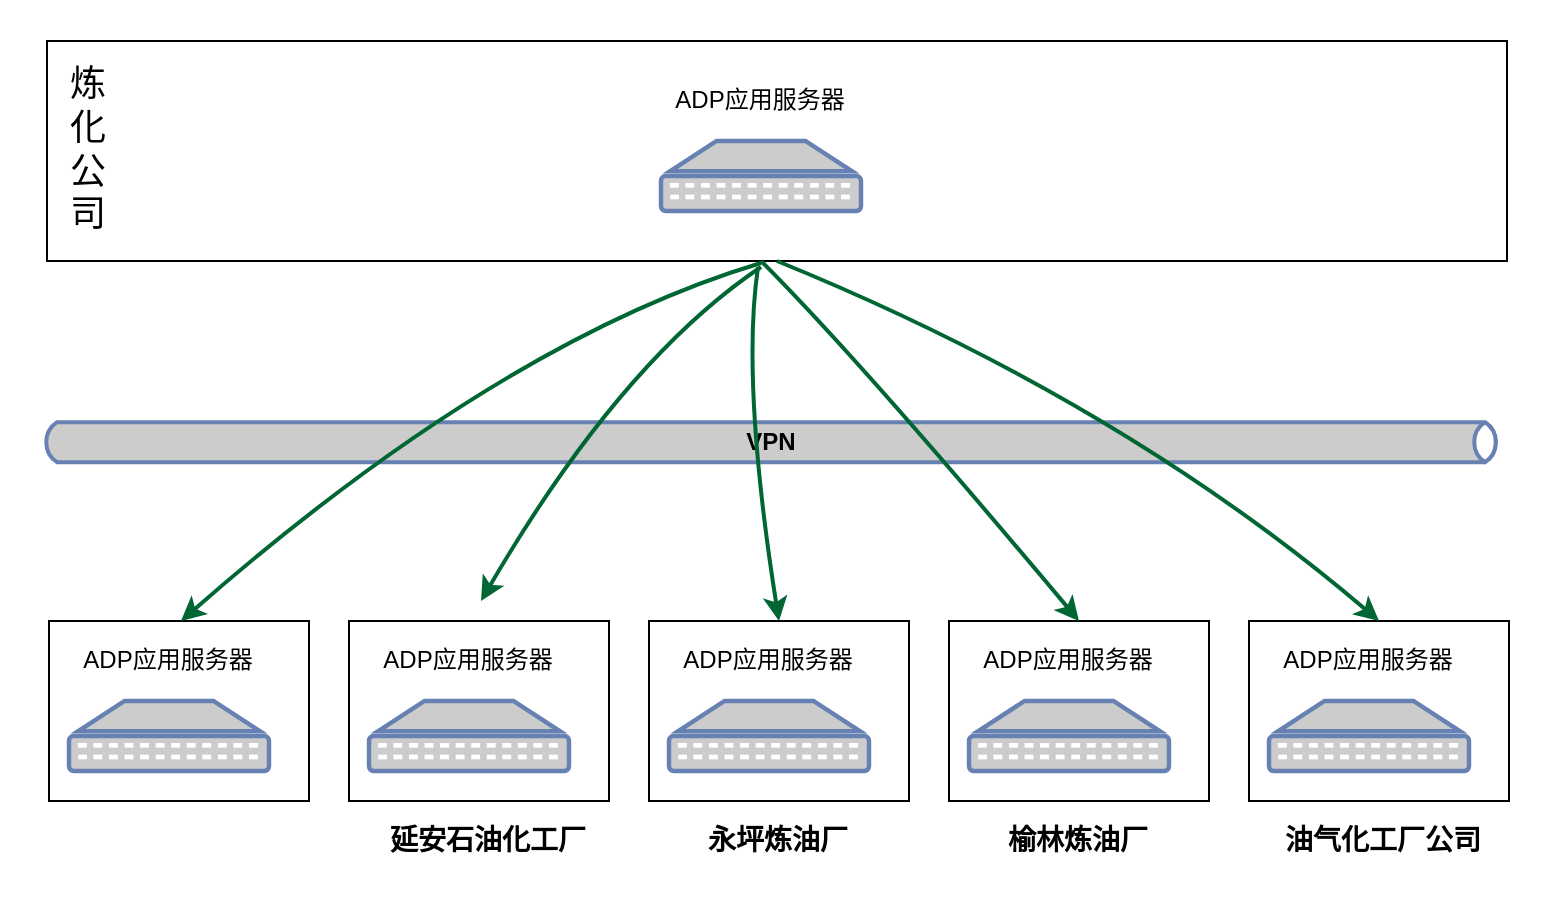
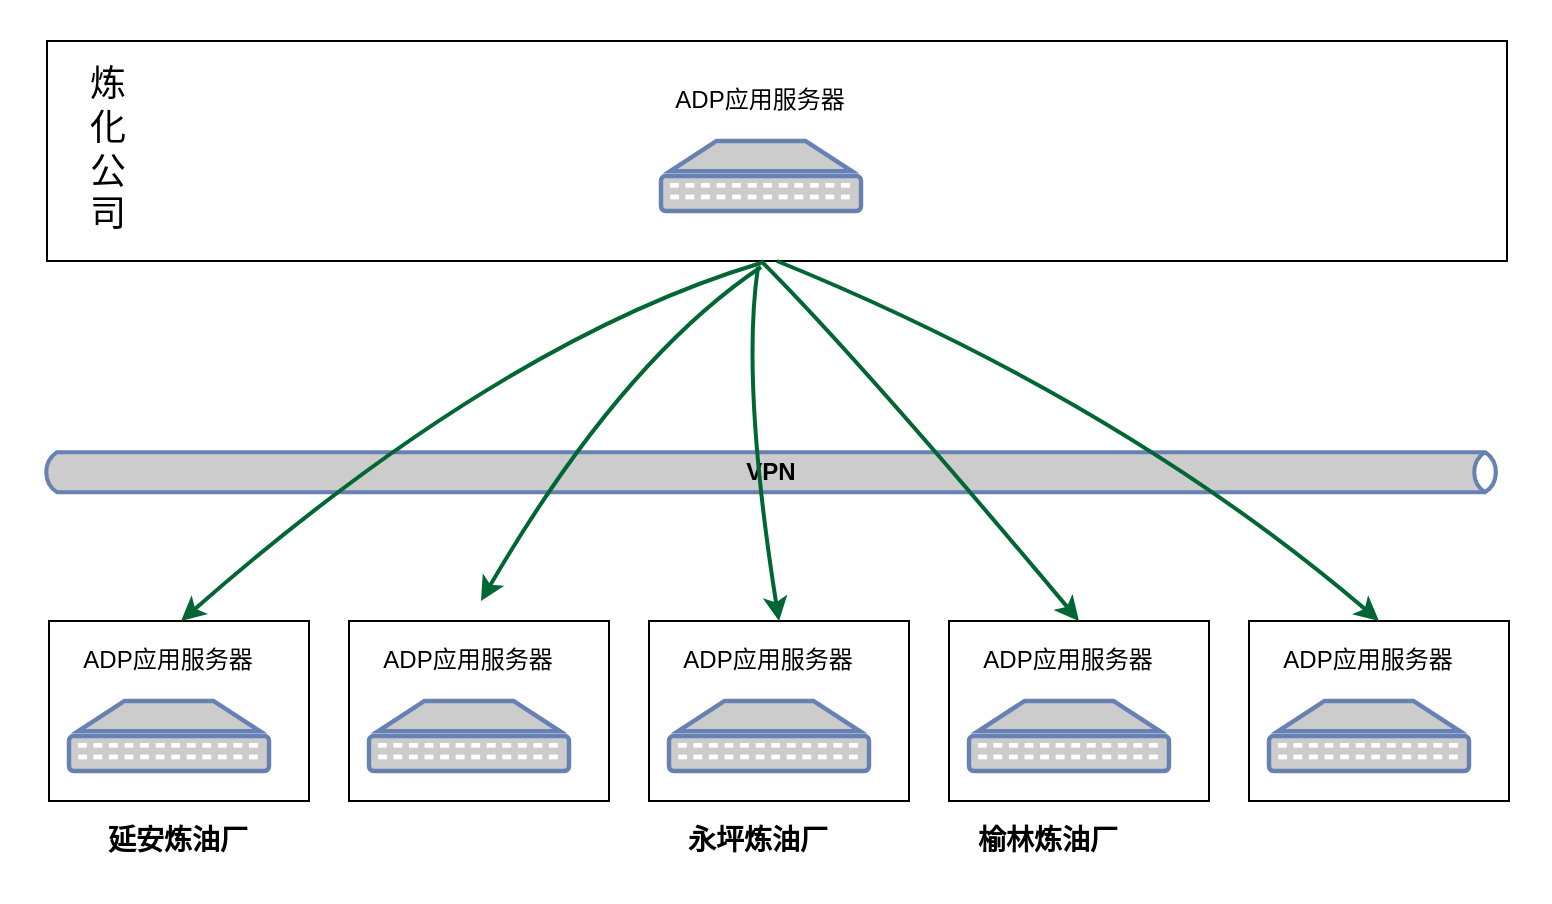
  <mxCell id="0" />
  <mxCell id="1" parent="0" />
  <mxCell id="2" value="" style="rounded=0;whiteSpace=wrap;html=1;fillColor=none;" vertex="1" parent="1"><mxGeometry x="24" y="310" width="130" height="90" as="geometry" /></mxCell>
  <mxCell id="3" value="" style="rounded=0;whiteSpace=wrap;html=1;fillColor=none;" vertex="1" parent="1"><mxGeometry x="23" y="20" width="730" height="110" as="geometry" /></mxCell>
  <mxCell id="4" value="" style="fontColor=#0066CC;verticalAlign=top;verticalLabelPosition=bottom;labelPosition=center;align=center;html=1;outlineConnect=0;fillColor=#CCCCCC;strokeColor=#6881B3;gradientColor=none;gradientDirection=north;strokeWidth=2;shape=mxgraph.networks.patch_panel;" vertex="1" parent="1"><mxGeometry x="330" y="70" width="100" height="35" as="geometry" /></mxCell>
  <mxCell id="5" value="ADP应用服务器" style="text;html=1;strokeColor=none;fillColor=none;align=center;verticalAlign=middle;whiteSpace=wrap;rounded=0;" vertex="1" parent="1"><mxGeometry x="335" y="40" width="90" height="20" as="geometry" /></mxCell>
- <mxCell id="6" value="&lt;font style=&quot;font-size: 18px&quot;&gt;炼&lt;br&gt;化&lt;br&gt;公&lt;br&gt;司&lt;/font&gt;" style="text;html=1;strokeColor=none;fillColor=none;align=center;verticalAlign=middle;whiteSpace=wrap;rounded=0;" vertex="1" parent="1"><mxGeometry x="24" y="25" width="40" height="100" as="geometry" /></mxCell>
- <mxCell id="7" value="&lt;font color=&quot;#000000&quot;&gt;&lt;b&gt;VPN&lt;/b&gt;&lt;/font&gt;" style="html=1;outlineConnect=0;fillColor=#CCCCCC;strokeColor=#6881B3;gradientColor=none;gradientDirection=north;strokeWidth=2;shape=mxgraph.networks.bus;gradientColor=none;gradientDirection=north;fontColor=#ffffff;perimeter=backbonePerimeter;backboneSize=20;" vertex="1" parent="1"><mxGeometry x="20" y="210" width="730" height="21.16" as="geometry" /></mxCell>
+ <mxCell id="6" value="&lt;font style=&quot;font-size: 18px&quot;&gt;炼&lt;br&gt;化&lt;br&gt;公&lt;br&gt;司&lt;/font&gt;" style="text;html=1;strokeColor=none;fillColor=none;align=center;verticalAlign=middle;whiteSpace=wrap;rounded=0;" vertex="1" parent="1"><mxGeometry x="34" y="25" width="40" height="100" as="geometry" /></mxCell>
+ <mxCell id="7" value="&lt;font color=&quot;#000000&quot;&gt;&lt;b&gt;VPN&lt;/b&gt;&lt;/font&gt;" style="html=1;outlineConnect=0;fillColor=#CCCCCC;strokeColor=#6881B3;gradientColor=none;gradientDirection=north;strokeWidth=2;shape=mxgraph.networks.bus;gradientColor=none;gradientDirection=north;fontColor=#ffffff;perimeter=backbonePerimeter;backboneSize=20;" vertex="1" parent="1"><mxGeometry x="20" y="225" width="730" height="21.16" as="geometry" /></mxCell>
  <mxCell id="8" value="" style="fontColor=#0066CC;verticalAlign=top;verticalLabelPosition=bottom;labelPosition=center;align=center;html=1;outlineConnect=0;fillColor=#CCCCCC;strokeColor=#6881B3;gradientColor=none;gradientDirection=north;strokeWidth=2;shape=mxgraph.networks.patch_panel;" vertex="1" parent="1"><mxGeometry x="34" y="350" width="100" height="35" as="geometry" /></mxCell>
  <mxCell id="9" value="ADP应用服务器" style="text;html=1;strokeColor=none;fillColor=none;align=center;verticalAlign=middle;whiteSpace=wrap;rounded=0;" vertex="1" parent="1"><mxGeometry x="39" y="320" width="90" height="20" as="geometry" /></mxCell>
+ <mxCell id="10" value="&lt;b&gt;&lt;font style=&quot;font-size: 14px&quot;&gt;延安炼油厂&lt;/font&gt;&lt;/b&gt;" style="text;html=1;strokeColor=none;fillColor=none;align=center;verticalAlign=middle;whiteSpace=wrap;rounded=0;" vertex="1" parent="1"><mxGeometry x="49" y="410" width="80" height="20" as="geometry" /></mxCell>
  <mxCell id="11" value="" style="rounded=0;whiteSpace=wrap;html=1;fillColor=none;" vertex="1" parent="1"><mxGeometry x="174" y="310" width="130" height="90" as="geometry" /></mxCell>
  <mxCell id="12" value="" style="fontColor=#0066CC;verticalAlign=top;verticalLabelPosition=bottom;labelPosition=center;align=center;html=1;outlineConnect=0;fillColor=#CCCCCC;strokeColor=#6881B3;gradientColor=none;gradientDirection=north;strokeWidth=2;shape=mxgraph.networks.patch_panel;" vertex="1" parent="1"><mxGeometry x="184" y="350" width="100" height="35" as="geometry" /></mxCell>
  <mxCell id="13" value="ADP应用服务器" style="text;html=1;strokeColor=none;fillColor=none;align=center;verticalAlign=middle;whiteSpace=wrap;rounded=0;" vertex="1" parent="1"><mxGeometry x="189" y="320" width="90" height="20" as="geometry" /></mxCell>
- <mxCell id="14" value="&lt;b&gt;&lt;font style=&quot;font-size: 14px&quot;&gt;延安石油化工厂&lt;/font&gt;&lt;/b&gt;" style="text;html=1;strokeColor=none;fillColor=none;align=center;verticalAlign=middle;whiteSpace=wrap;rounded=0;" vertex="1" parent="1"><mxGeometry x="194" y="410" width="100" height="20" as="geometry" /></mxCell>
  <mxCell id="15" value="" style="rounded=0;whiteSpace=wrap;html=1;fillColor=none;" vertex="1" parent="1"><mxGeometry x="324" y="310" width="130" height="90" as="geometry" /></mxCell>
  <mxCell id="16" value="" style="fontColor=#0066CC;verticalAlign=top;verticalLabelPosition=bottom;labelPosition=center;align=center;html=1;outlineConnect=0;fillColor=#CCCCCC;strokeColor=#6881B3;gradientColor=none;gradientDirection=north;strokeWidth=2;shape=mxgraph.networks.patch_panel;" vertex="1" parent="1"><mxGeometry x="334" y="350" width="100" height="35" as="geometry" /></mxCell>
  <mxCell id="17" value="ADP应用服务器" style="text;html=1;strokeColor=none;fillColor=none;align=center;verticalAlign=middle;whiteSpace=wrap;rounded=0;" vertex="1" parent="1"><mxGeometry x="339" y="320" width="90" height="20" as="geometry" /></mxCell>
- <mxCell id="18" value="&lt;b&gt;&lt;font style=&quot;font-size: 14px&quot;&gt;永坪炼油厂&lt;/font&gt;&lt;/b&gt;" style="text;html=1;strokeColor=none;fillColor=none;align=center;verticalAlign=middle;whiteSpace=wrap;rounded=0;" vertex="1" parent="1"><mxGeometry x="349" y="410" width="80" height="20" as="geometry" /></mxCell>
+ <mxCell id="18" value="&lt;b&gt;&lt;font style=&quot;font-size: 14px&quot;&gt;永坪炼油厂&lt;/font&gt;&lt;/b&gt;" style="text;html=1;strokeColor=none;fillColor=none;align=center;verticalAlign=middle;whiteSpace=wrap;rounded=0;" vertex="1" parent="1"><mxGeometry x="339" y="410" width="80" height="20" as="geometry" /></mxCell>
  <mxCell id="19" value="" style="rounded=0;whiteSpace=wrap;html=1;fillColor=none;" vertex="1" parent="1"><mxGeometry x="474" y="310" width="130" height="90" as="geometry" /></mxCell>
  <mxCell id="20" value="" style="fontColor=#0066CC;verticalAlign=top;verticalLabelPosition=bottom;labelPosition=center;align=center;html=1;outlineConnect=0;fillColor=#CCCCCC;strokeColor=#6881B3;gradientColor=none;gradientDirection=north;strokeWidth=2;shape=mxgraph.networks.patch_panel;" vertex="1" parent="1"><mxGeometry x="484" y="350" width="100" height="35" as="geometry" /></mxCell>
  <mxCell id="21" value="ADP应用服务器" style="text;html=1;strokeColor=none;fillColor=none;align=center;verticalAlign=middle;whiteSpace=wrap;rounded=0;" vertex="1" parent="1"><mxGeometry x="489" y="320" width="90" height="20" as="geometry" /></mxCell>
- <mxCell id="22" value="&lt;b&gt;&lt;font style=&quot;font-size: 14px&quot;&gt;榆林炼油厂&lt;/font&gt;&lt;/b&gt;" style="text;html=1;strokeColor=none;fillColor=none;align=center;verticalAlign=middle;whiteSpace=wrap;rounded=0;" vertex="1" parent="1"><mxGeometry x="499" y="410" width="80" height="20" as="geometry" /></mxCell>
+ <mxCell id="22" value="&lt;b&gt;&lt;font style=&quot;font-size: 14px&quot;&gt;榆林炼油厂&lt;/font&gt;&lt;/b&gt;" style="text;html=1;strokeColor=none;fillColor=none;align=center;verticalAlign=middle;whiteSpace=wrap;rounded=0;" vertex="1" parent="1"><mxGeometry x="484" y="410" width="80" height="20" as="geometry" /></mxCell>
  <mxCell id="23" value="" style="rounded=0;whiteSpace=wrap;html=1;fillColor=none;" vertex="1" parent="1"><mxGeometry x="624" y="310" width="130" height="90" as="geometry" /></mxCell>
  <mxCell id="24" value="" style="fontColor=#0066CC;verticalAlign=top;verticalLabelPosition=bottom;labelPosition=center;align=center;html=1;outlineConnect=0;fillColor=#CCCCCC;strokeColor=#6881B3;gradientColor=none;gradientDirection=north;strokeWidth=2;shape=mxgraph.networks.patch_panel;" vertex="1" parent="1"><mxGeometry x="634" y="350" width="100" height="35" as="geometry" /></mxCell>
  <mxCell id="25" value="ADP应用服务器" style="text;html=1;strokeColor=none;fillColor=none;align=center;verticalAlign=middle;whiteSpace=wrap;rounded=0;" vertex="1" parent="1"><mxGeometry x="639" y="320" width="90" height="20" as="geometry" /></mxCell>
- <mxCell id="26" value="&lt;b&gt;&lt;font style=&quot;font-size: 14px&quot;&gt;油气化工厂公司&lt;/font&gt;&lt;/b&gt;" style="text;html=1;strokeColor=none;fillColor=none;align=center;verticalAlign=middle;whiteSpace=wrap;rounded=0;" vertex="1" parent="1"><mxGeometry x="639" y="410" width="105" height="20" as="geometry" /></mxCell>
  <mxCell id="27" value="" style="curved=1;endArrow=classic;html=1;entryX=0.508;entryY=0;entryDx=0;entryDy=0;entryPerimeter=0;strokeWidth=2;strokeColor=#006633;" edge="1" parent="1" target="2"><mxGeometry width="50" height="50" relative="1" as="geometry"><mxPoint x="380" y="131" as="sourcePoint" /><mxPoint x="300" y="150" as="targetPoint" /><Array as="points"><mxPoint x="250" y="170" /></Array></mxGeometry></mxCell>
  <mxCell id="28" value="" style="curved=1;endArrow=classic;html=1;strokeWidth=2;strokeColor=#006633;" edge="1" parent="1"><mxGeometry width="50" height="50" relative="1" as="geometry"><mxPoint x="380" y="133" as="sourcePoint" /><mxPoint x="240" y="300" as="targetPoint" /><Array as="points"><mxPoint x="310" y="180" /></Array></mxGeometry></mxCell>
  <mxCell id="29" value="" style="curved=1;endArrow=classic;html=1;strokeWidth=2;entryX=0.5;entryY=0;entryDx=0;entryDy=0;exitX=0.487;exitY=1.027;exitDx=0;exitDy=0;exitPerimeter=0;strokeColor=#006633;" edge="1" parent="1" source="3" target="15"><mxGeometry width="50" height="50" relative="1" as="geometry"><mxPoint x="410" y="200" as="sourcePoint" /><mxPoint x="460" y="150" as="targetPoint" /><Array as="points"><mxPoint x="370" y="190" /></Array></mxGeometry></mxCell>
  <mxCell id="30" value="" style="curved=1;endArrow=classic;html=1;strokeWidth=2;entryX=0.5;entryY=0;entryDx=0;entryDy=0;strokeColor=#006633;" edge="1" parent="1" target="19"><mxGeometry width="50" height="50" relative="1" as="geometry"><mxPoint x="380" y="130" as="sourcePoint" /><mxPoint x="530" y="300" as="targetPoint" /><Array as="points"><mxPoint x="430" y="180" /></Array></mxGeometry></mxCell>
  <mxCell id="31" value="" style="curved=1;endArrow=classic;html=1;strokeWidth=2;entryX=0.5;entryY=0;entryDx=0;entryDy=0;exitX=0.5;exitY=1;exitDx=0;exitDy=0;strokeColor=#006633;" edge="1" parent="1" source="3" target="23"><mxGeometry width="50" height="50" relative="1" as="geometry"><mxPoint x="510" y="200" as="sourcePoint" /><mxPoint x="560" y="150" as="targetPoint" /><Array as="points"><mxPoint x="560" y="200" /></Array></mxGeometry></mxCell>
